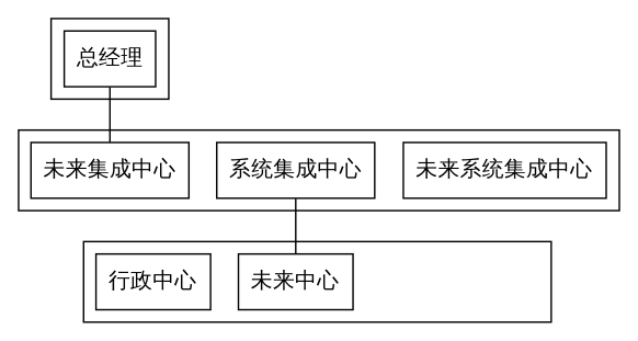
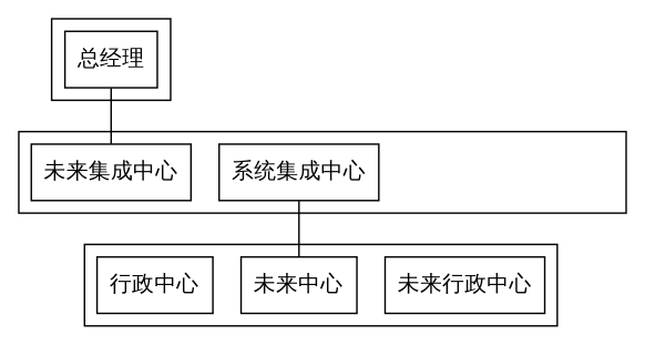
  graph {
    compound=true
    rank=max
    rankdir=TB
    node [fontname=KaiTi shape=box]
    n1 [label="总经理"]
-   n2 [label="未来系统集成中心"]
    n3 [label="系统集成中心"]
    n4 [label="未来集成中心"]
+   n5 [label="未来行政中心"]
    n6 [label="未来中心"]
    n7 [label="行政中心"]
    subgraph cluster_1 {
      color=black
      ordering=out
      rankdir=LR
      n1
    }
    subgraph cluster_2 {
      color=black
      ordering=out
      rankdir=LR
-     n2
      n3
      n4
    }
    subgraph cluster_3 {
      color=black
      ordering=out
      rankdir=LR
+     n5
      n6
      n7
    }
    n1 -- n4
    n3 -- n6
  }
